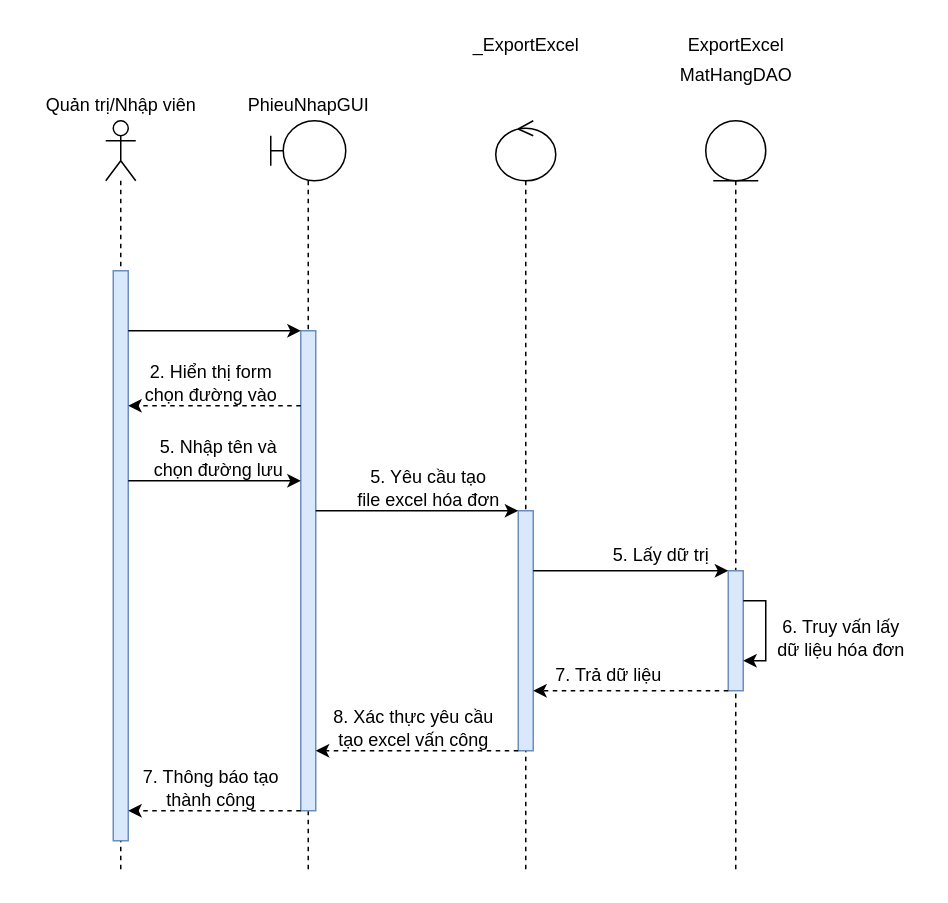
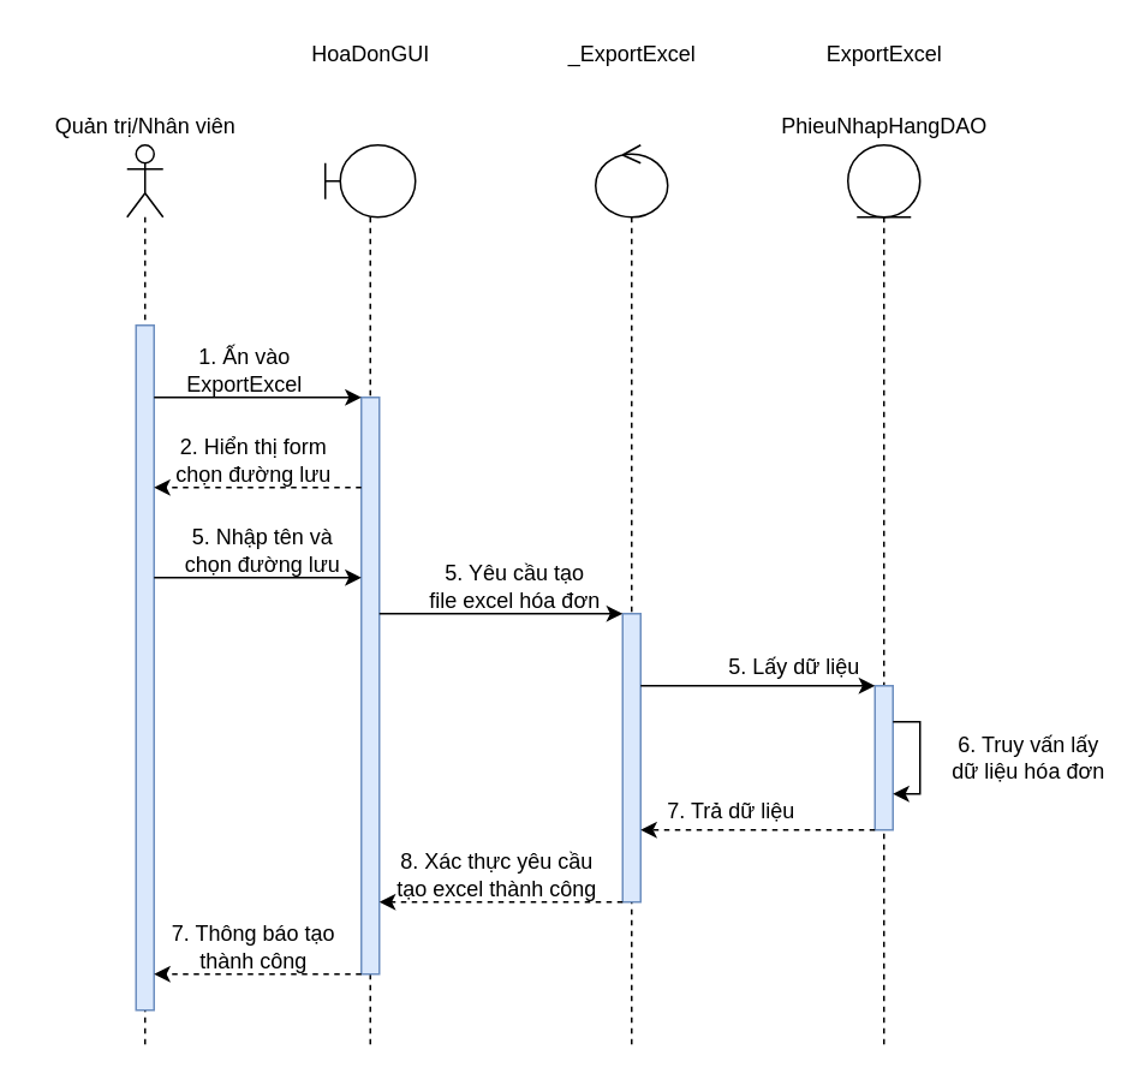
  <mxCell id="0" />
  <mxCell id="1" parent="0" />
  <mxCell id="2" value="" style="shape=umlLifeline;participant=umlActor;perimeter=lifelinePerimeter;whiteSpace=wrap;html=1;container=1;collapsible=0;recursiveResize=0;verticalAlign=top;spacingTop=36;outlineConnect=0;" parent="1" vertex="1"><mxGeometry x="70" y="80" width="20" height="500" as="geometry" /></mxCell>
  <mxCell id="3" value="" style="html=1;points=[];perimeter=orthogonalPerimeter;fillColor=#dae8fc;strokeColor=#6c8ebf;" vertex="1" parent="2"><mxGeometry x="5" y="100" width="10" height="380" as="geometry" /></mxCell>
  <mxCell id="4" value="" style="shape=umlLifeline;participant=umlBoundary;perimeter=lifelinePerimeter;whiteSpace=wrap;html=1;container=1;collapsible=0;recursiveResize=0;verticalAlign=top;spacingTop=36;outlineConnect=0;" parent="1" vertex="1"><mxGeometry x="180" y="80" width="50" height="500" as="geometry" /></mxCell>
  <mxCell id="5" value="" style="html=1;points=[];perimeter=orthogonalPerimeter;fillColor=#dae8fc;strokeColor=#6c8ebf;" vertex="1" parent="4"><mxGeometry x="20" y="140" width="10" height="320" as="geometry" /></mxCell>
  <mxCell id="6" value="" style="shape=umlLifeline;participant=umlEntity;perimeter=lifelinePerimeter;whiteSpace=wrap;html=1;container=1;collapsible=0;recursiveResize=0;verticalAlign=top;spacingTop=36;outlineConnect=0;" parent="1" vertex="1"><mxGeometry x="470" y="80" width="40" height="500" as="geometry" /></mxCell>
  <mxCell id="7" value="" style="html=1;points=[];perimeter=orthogonalPerimeter;fillColor=#dae8fc;strokeColor=#6c8ebf;" vertex="1" parent="6"><mxGeometry x="15" y="300" width="10" height="80" as="geometry" /></mxCell>
  <mxCell id="8" style="edgeStyle=orthogonalEdgeStyle;rounded=0;orthogonalLoop=1;jettySize=auto;html=1;" edge="1" parent="6" source="7" target="7"><mxGeometry relative="1" as="geometry"><Array as="points"><mxPoint x="40" y="320" /></Array></mxGeometry></mxCell>
  <mxCell id="9" value="" style="shape=umlLifeline;participant=umlControl;perimeter=lifelinePerimeter;whiteSpace=wrap;html=1;container=1;collapsible=0;recursiveResize=0;verticalAlign=top;spacingTop=36;outlineConnect=0;" parent="1" vertex="1"><mxGeometry x="330" y="80" width="40" height="500" as="geometry" /></mxCell>
  <mxCell id="10" value="" style="html=1;points=[];perimeter=orthogonalPerimeter;fillColor=#dae8fc;strokeColor=#6c8ebf;" vertex="1" parent="9"><mxGeometry x="15" y="260" width="10" height="160" as="geometry" /></mxCell>
- <mxCell id="11" value="Quản trị/Nhập viên" style="text;html=1;align=center;verticalAlign=middle;resizable=0;points=[];autosize=1;strokeColor=none;fillColor=none;" parent="1" vertex="1"><mxGeometry x="20" y="60" width="120" height="20" as="geometry" /></mxCell>
- <mxCell id="13" value="PhieuNhapGUI" style="text;html=1;align=center;verticalAlign=middle;resizable=0;points=[];autosize=1;strokeColor=none;fillColor=none;" parent="1" vertex="1"><mxGeometry x="155" y="60" width="100" height="20" as="geometry" /></mxCell>
+ <mxCell id="11" value="Quản trị/Nhân viên" style="text;html=1;align=center;verticalAlign=middle;resizable=0;points=[];autosize=1;strokeColor=none;fillColor=none;" parent="1" vertex="1"><mxGeometry x="20" y="60" width="120" height="20" as="geometry" /></mxCell>
+ <mxCell id="12" value="HoaDonGUI" style="text;html=1;align=center;verticalAlign=middle;resizable=0;points=[];autosize=1;strokeColor=none;fillColor=none;" parent="1" vertex="1"><mxGeometry x="165" y="20" width="80" height="20" as="geometry" /></mxCell>
  <mxCell id="14" value="_ExportExcel" style="text;html=1;align=center;verticalAlign=middle;resizable=0;points=[];autosize=1;strokeColor=none;fillColor=none;" parent="1" vertex="1"><mxGeometry x="305" y="20" width="90" height="20" as="geometry" /></mxCell>
  <mxCell id="15" value="ExportExcel" style="text;html=1;align=center;verticalAlign=middle;resizable=0;points=[];autosize=1;strokeColor=none;fillColor=none;" parent="1" vertex="1"><mxGeometry x="445" y="20" width="90" height="20" as="geometry" /></mxCell>
- <mxCell id="16" value="MatHangDAO" style="text;html=1;align=center;verticalAlign=middle;resizable=0;points=[];autosize=1;strokeColor=none;fillColor=none;" parent="1" vertex="1"><mxGeometry x="445" y="40" width="90" height="20" as="geometry" /></mxCell>
+ <mxCell id="17" value="PhieuNhapHangDAO" style="text;html=1;align=center;verticalAlign=middle;resizable=0;points=[];autosize=1;strokeColor=none;fillColor=none;" parent="1" vertex="1"><mxGeometry x="425" y="60" width="130" height="20" as="geometry" /></mxCell>
  <mxCell id="18" style="edgeStyle=orthogonalEdgeStyle;rounded=0;orthogonalLoop=1;jettySize=auto;html=1;" edge="1" parent="1" source="3" target="5"><mxGeometry relative="1" as="geometry"><Array as="points"><mxPoint x="140" y="220" /><mxPoint x="140" y="220" /></Array></mxGeometry></mxCell>
+ <mxCell id="19" value="1. Ấn vào &lt;br&gt;ExportExcel" style="text;html=1;align=center;verticalAlign=middle;resizable=0;points=[];autosize=1;strokeColor=none;fillColor=none;" vertex="1" parent="1"><mxGeometry x="95" y="190" width="80" height="30" as="geometry" /></mxCell>
  <mxCell id="20" style="edgeStyle=orthogonalEdgeStyle;rounded=0;orthogonalLoop=1;jettySize=auto;html=1;" edge="1" parent="1" source="5" target="10"><mxGeometry relative="1" as="geometry"><Array as="points"><mxPoint x="280" y="340" /><mxPoint x="280" y="340" /></Array></mxGeometry></mxCell>
  <mxCell id="21" value="5. Yêu cầu tạo&lt;br&gt;file excel hóa đơn" style="text;html=1;align=center;verticalAlign=middle;resizable=0;points=[];autosize=1;strokeColor=none;fillColor=none;" vertex="1" parent="1"><mxGeometry x="230" y="310" width="110" height="30" as="geometry" /></mxCell>
- <mxCell id="22" value="6. Truy vấn lấy&lt;br&gt;dữ liệu hóa đơn" style="text;html=1;align=center;verticalAlign=middle;resizable=0;points=[];autosize=1;strokeColor=none;fillColor=none;" vertex="1" parent="1"><mxGeometry x="510" y="410" width="100" height="30" as="geometry" /></mxCell>
+ <mxCell id="22" value="6. Truy vấn lấy&lt;br&gt;dữ liệu hóa đơn" style="text;html=1;align=center;verticalAlign=middle;resizable=0;points=[];autosize=1;strokeColor=none;fillColor=none;" vertex="1" parent="1"><mxGeometry x="520" y="405" width="100" height="30" as="geometry" /></mxCell>
  <mxCell id="23" style="edgeStyle=orthogonalEdgeStyle;rounded=0;orthogonalLoop=1;jettySize=auto;html=1;" edge="1" parent="1" source="10" target="7"><mxGeometry relative="1" as="geometry"><Array as="points"><mxPoint x="410" y="380" /><mxPoint x="410" y="380" /></Array></mxGeometry></mxCell>
- <mxCell id="24" value="5. Lấy dữ trị" style="text;html=1;align=center;verticalAlign=middle;resizable=0;points=[];autosize=1;strokeColor=none;fillColor=none;" vertex="1" parent="1"><mxGeometry x="395" y="360" width="90" height="20" as="geometry" /></mxCell>
+ <mxCell id="24" value="5. Lấy dữ liệu" style="text;html=1;align=center;verticalAlign=middle;resizable=0;points=[];autosize=1;strokeColor=none;fillColor=none;" vertex="1" parent="1"><mxGeometry x="395" y="360" width="90" height="20" as="geometry" /></mxCell>
  <mxCell id="25" style="edgeStyle=orthogonalEdgeStyle;rounded=0;orthogonalLoop=1;jettySize=auto;html=1;dashed=1;" edge="1" parent="1" source="7" target="10"><mxGeometry relative="1" as="geometry"><Array as="points"><mxPoint x="430" y="460" /><mxPoint x="430" y="460" /></Array></mxGeometry></mxCell>
  <mxCell id="26" value="7. Trả dữ liệu" style="text;html=1;align=center;verticalAlign=middle;resizable=0;points=[];autosize=1;strokeColor=none;fillColor=none;" vertex="1" parent="1"><mxGeometry x="360" y="440" width="90" height="20" as="geometry" /></mxCell>
  <mxCell id="27" style="edgeStyle=orthogonalEdgeStyle;rounded=0;orthogonalLoop=1;jettySize=auto;html=1;dashed=1;" edge="1" parent="1" source="10" target="5"><mxGeometry relative="1" as="geometry"><Array as="points"><mxPoint x="290" y="500" /><mxPoint x="290" y="500" /></Array></mxGeometry></mxCell>
  <mxCell id="28" style="edgeStyle=orthogonalEdgeStyle;rounded=0;orthogonalLoop=1;jettySize=auto;html=1;dashed=1;" edge="1" parent="1" source="5" target="3"><mxGeometry relative="1" as="geometry"><Array as="points"><mxPoint x="150" y="270" /><mxPoint x="150" y="270" /></Array></mxGeometry></mxCell>
- <mxCell id="29" value="2. Hiển thị form&lt;br&gt;chọn đường vào" style="text;html=1;align=center;verticalAlign=middle;resizable=0;points=[];autosize=1;strokeColor=none;fillColor=none;" vertex="1" parent="1"><mxGeometry x="90" y="240" width="100" height="30" as="geometry" /></mxCell>
+ <mxCell id="29" value="2. Hiển thị form&lt;br&gt;chọn đường lưu" style="text;html=1;align=center;verticalAlign=middle;resizable=0;points=[];autosize=1;strokeColor=none;fillColor=none;" vertex="1" parent="1"><mxGeometry x="90" y="240" width="100" height="30" as="geometry" /></mxCell>
  <mxCell id="30" style="edgeStyle=orthogonalEdgeStyle;rounded=0;orthogonalLoop=1;jettySize=auto;html=1;" edge="1" parent="1" source="3" target="5"><mxGeometry relative="1" as="geometry"><Array as="points"><mxPoint x="150" y="320" /><mxPoint x="150" y="320" /></Array></mxGeometry></mxCell>
  <mxCell id="31" value="5. Nhập tên và&lt;br&gt;chọn đường lưu" style="text;html=1;align=center;verticalAlign=middle;resizable=0;points=[];autosize=1;strokeColor=none;fillColor=none;" vertex="1" parent="1"><mxGeometry x="95" y="290" width="100" height="30" as="geometry" /></mxCell>
- <mxCell id="32" value="8. Xác thực yêu cầu&lt;br&gt;tạo excel vấn công" style="text;html=1;align=center;verticalAlign=middle;resizable=0;points=[];autosize=1;strokeColor=none;fillColor=none;" vertex="1" parent="1"><mxGeometry x="210" y="470" width="130" height="30" as="geometry" /></mxCell>
+ <mxCell id="32" value="8. Xác thực yêu cầu&lt;br&gt;tạo excel thành công" style="text;html=1;align=center;verticalAlign=middle;resizable=0;points=[];autosize=1;strokeColor=none;fillColor=none;" vertex="1" parent="1"><mxGeometry x="210" y="470" width="130" height="30" as="geometry" /></mxCell>
  <mxCell id="33" style="edgeStyle=orthogonalEdgeStyle;rounded=0;orthogonalLoop=1;jettySize=auto;html=1;dashed=1;" edge="1" parent="1" source="5" target="3"><mxGeometry relative="1" as="geometry"><Array as="points"><mxPoint x="170" y="540" /><mxPoint x="170" y="540" /></Array></mxGeometry></mxCell>
  <mxCell id="34" value="7. Thông báo tạo &lt;br&gt;thành công" style="text;html=1;align=center;verticalAlign=middle;resizable=0;points=[];autosize=1;strokeColor=none;fillColor=none;" vertex="1" parent="1"><mxGeometry x="85" y="510" width="110" height="30" as="geometry" /></mxCell>
